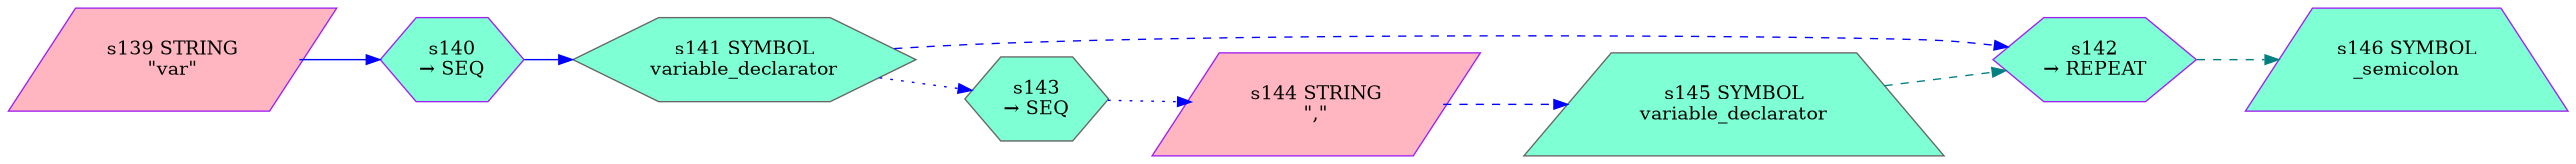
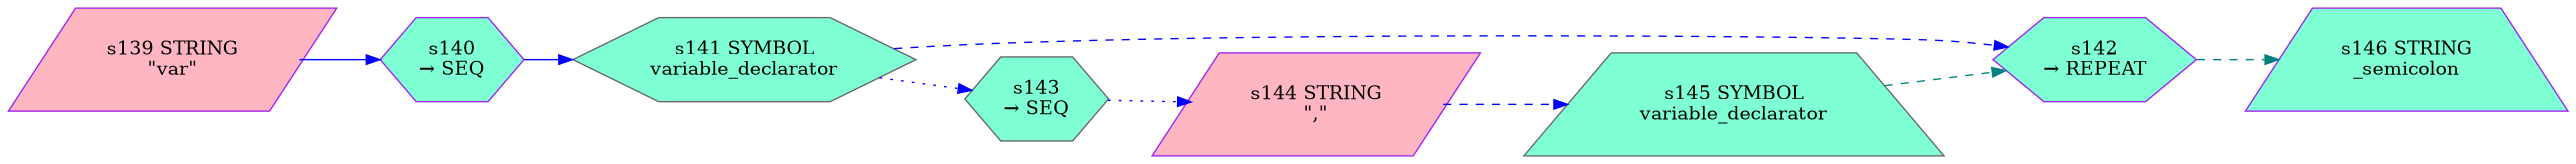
  digraph {
    rankdir=LR
    node [color=purple fillcolor=aquamarine shape=hexagon style=filled]
    edge [color=blue style=dashed]
    n1 [fillcolor=lightpink label="s139 STRING\n\"var\"" shape=parallelogram]
    n2 [fixedsize=false label="s140\n&rarr; SEQ" peripheries=1]
    n3 [color=gray40 label="s141 SYMBOL\nvariable_declarator"]
    n4 [fixedsize=false label="s142\n&rarr; REPEAT" peripheries=1]
    n5 [color=gray40 fixedsize=false label="s143\n&rarr; SEQ" peripheries=1]
-   n6 [label="s146 SYMBOL\n_semicolon" shape=trapezium]
+   n6 [label="s146 STRING\n_semicolon" shape=trapezium]
    n7 [fillcolor=lightpink label="s144 STRING\n\",\"" shape=parallelogram]
    n8 [color=gray40 label="s145 SYMBOL\nvariable_declarator" shape=trapezium]
    n1 -> n2 [style=solid]
    n2 -> n3 [style=solid]
    n3 -> n4
    n3 -> n5 [style=dotted]
    n4 -> n6 [color=teal]
    n5 -> n7 [style=dotted]
    n7 -> n8
    n8 -> n4 [color=teal]
  }
